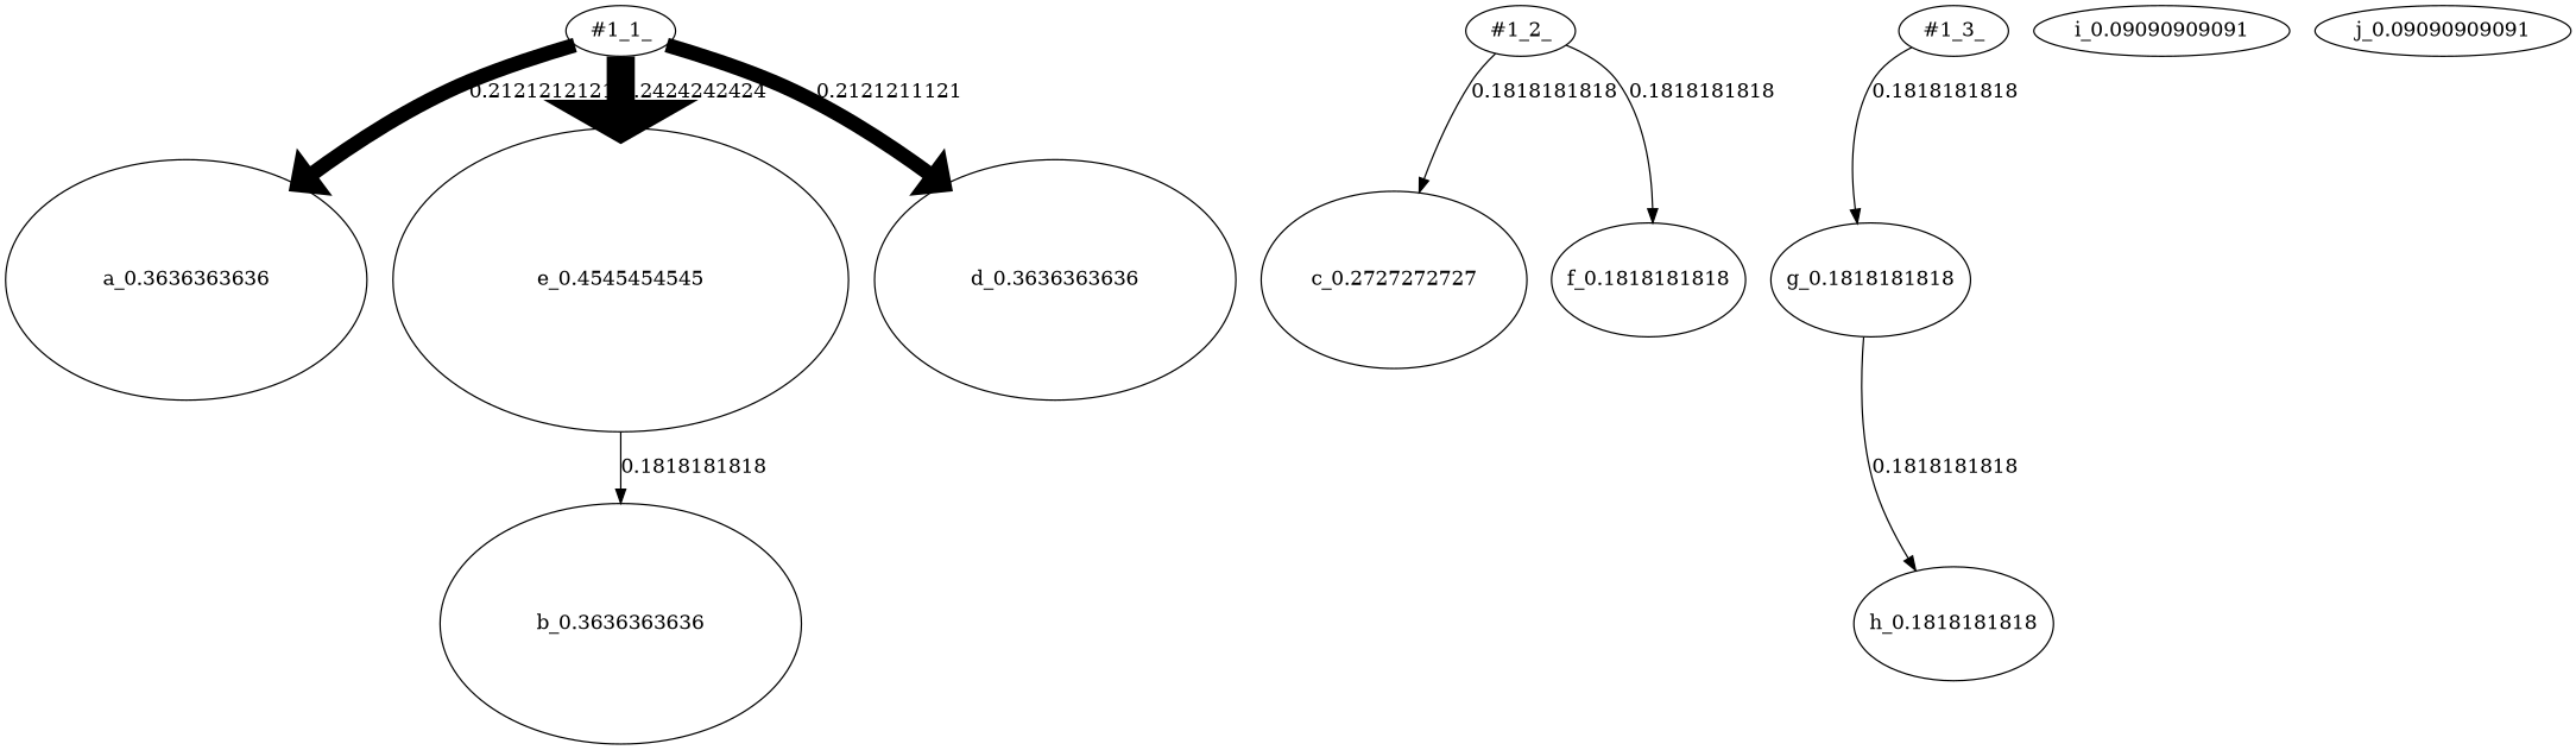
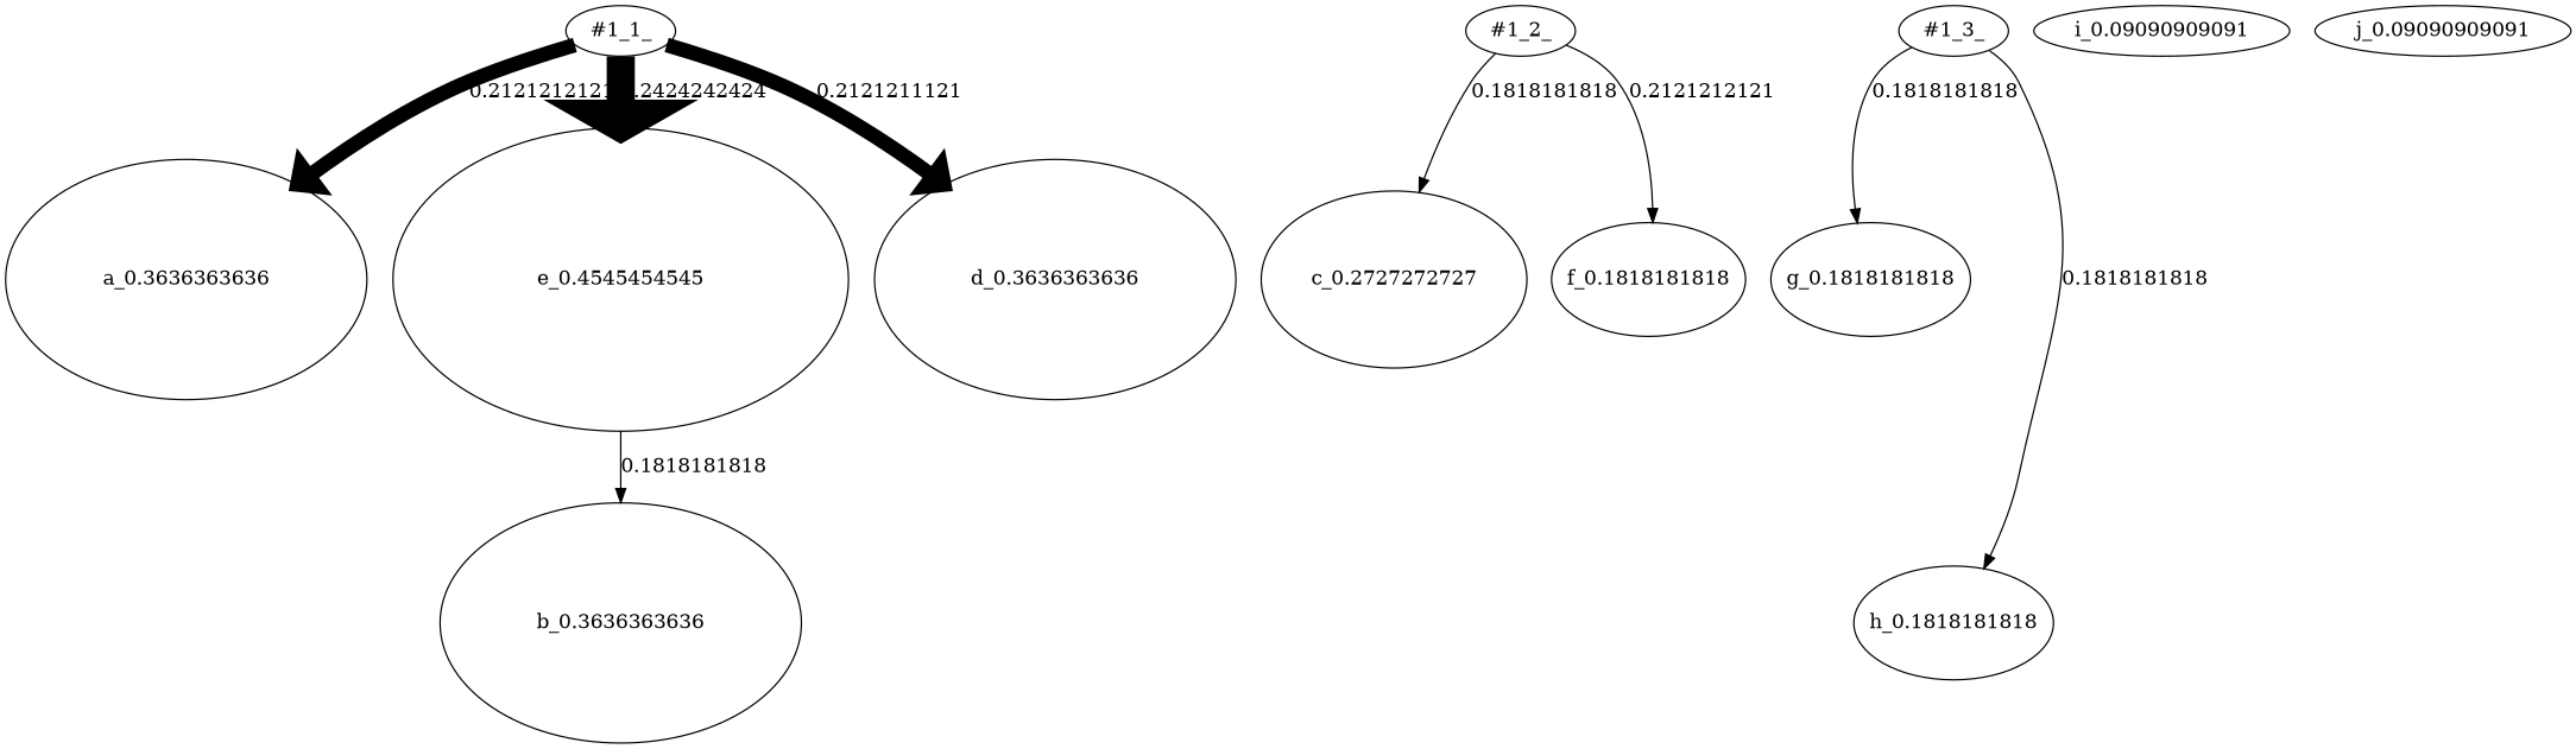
  digraph {
    node [style="setlinewidth(1)"]
    edge [style="setlinewidth(1)"]
    n1 [label="#1_1_"]
    n2 [height=2.375 label="a_0.3636363636" width=3.5625]
    n3 [height=3.0 label="e_0.4545454545" width=4.5]
    n4 [height=2.375 label="d_0.3636363636" width=3.5625]
    n5 [height=2.375 label="b_0.3636363636" width=3.5625]
    n6 [label="#1_2_"]
    n7 [height=1.75 label="c_0.2727272727" width=2.625]
    n8 [height=1.125 label="f_0.1818181818" width=1.6875]
    n9 [label="#1_3_"]
    n10 [height=1.125 label="g_0.1818181818" width=1.6875]
    n11 [height=1.125 label="h_0.1818181818" width=1.6875]
    n12 [height=0.5 label="i_0.09090909091" width=0.75]
    n13 [height=0.5 label="j_0.09090909091" width=0.75]
    n1 -> n2 [label=0.2121212121 style="setlinewidth(10.5)"]
    n1 -> n3 [label=0.2424242424 style="setlinewidth(20)"]
    n1 -> n4 [label=0.2121211121 style="setlinewidth(10.5)"]
    n3 -> n5 [label=0.1818181818]
    n6 -> n7 [label=0.1818181818]
-   n6 -> n8 [label=0.1818181818]
+   n6 -> n8 [label=0.2121212121]
    n9 -> n10 [label=0.1818181818]
-   n10 -> n11 [label=0.1818181818]
+   n9 -> n11 [label=0.1818181818]
  }
